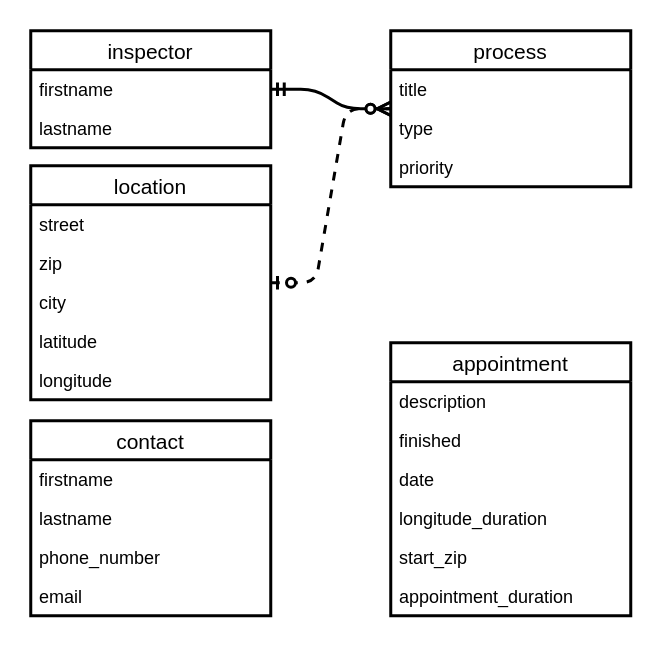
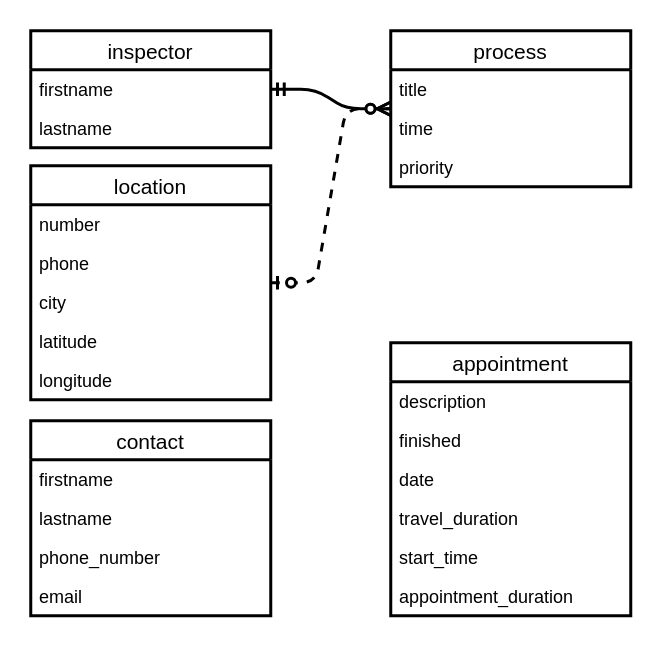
  <mxCell id="0" />
  <mxCell id="1" parent="0" />
  <mxCell id="2" value="inspector" style="swimlane;fontStyle=0;childLayout=stackLayout;horizontal=1;startSize=26;horizontalStack=0;resizeParent=1;resizeParentMax=0;resizeLast=0;collapsible=1;marginBottom=0;align=center;fontSize=14;strokeColor=#000000;strokeWidth=2;" vertex="1" parent="1"><mxGeometry x="20" y="20" width="160" height="78" as="geometry"><mxRectangle x="-310" y="200" width="90" height="26" as="alternateBounds" /></mxGeometry></mxCell>
  <mxCell id="3" value="firstname" style="text;strokeColor=none;fillColor=none;spacingLeft=4;spacingRight=4;overflow=hidden;rotatable=0;points=[[0,0.5],[1,0.5]];portConstraint=eastwest;fontSize=12;" vertex="1" parent="2"><mxGeometry y="26" width="160" height="26" as="geometry" /></mxCell>
  <mxCell id="4" value="lastname" style="text;strokeColor=none;fillColor=none;spacingLeft=4;spacingRight=4;overflow=hidden;rotatable=0;points=[[0,0.5],[1,0.5]];portConstraint=eastwest;fontSize=12;" vertex="1" parent="2"><mxGeometry y="52" width="160" height="26" as="geometry" /></mxCell>
  <mxCell id="5" value="location" style="swimlane;fontStyle=0;childLayout=stackLayout;horizontal=1;startSize=26;horizontalStack=0;resizeParent=1;resizeParentMax=0;resizeLast=0;collapsible=1;marginBottom=0;align=center;fontSize=14;strokeColor=#000000;strokeWidth=2;" vertex="1" parent="1"><mxGeometry x="20" y="110" width="160" height="156" as="geometry"><mxRectangle x="-310" y="200" width="90" height="26" as="alternateBounds" /></mxGeometry></mxCell>
- <mxCell id="6" value="street" style="text;strokeColor=none;fillColor=none;spacingLeft=4;spacingRight=4;overflow=hidden;rotatable=0;points=[[0,0.5],[1,0.5]];portConstraint=eastwest;fontSize=12;" vertex="1" parent="5"><mxGeometry y="26" width="160" height="26" as="geometry" /></mxCell>
- <mxCell id="7" value="zip" style="text;strokeColor=none;fillColor=none;spacingLeft=4;spacingRight=4;overflow=hidden;rotatable=0;points=[[0,0.5],[1,0.5]];portConstraint=eastwest;fontSize=12;" vertex="1" parent="5"><mxGeometry y="52" width="160" height="26" as="geometry" /></mxCell>
+ <mxCell id="6" value="number" style="text;strokeColor=none;fillColor=none;spacingLeft=4;spacingRight=4;overflow=hidden;rotatable=0;points=[[0,0.5],[1,0.5]];portConstraint=eastwest;fontSize=12;" vertex="1" parent="5"><mxGeometry y="26" width="160" height="26" as="geometry" /></mxCell>
+ <mxCell id="7" value="phone" style="text;strokeColor=none;fillColor=none;spacingLeft=4;spacingRight=4;overflow=hidden;rotatable=0;points=[[0,0.5],[1,0.5]];portConstraint=eastwest;fontSize=12;" vertex="1" parent="5"><mxGeometry y="52" width="160" height="26" as="geometry" /></mxCell>
  <mxCell id="8" value="city" style="text;strokeColor=none;fillColor=none;spacingLeft=4;spacingRight=4;overflow=hidden;rotatable=0;points=[[0,0.5],[1,0.5]];portConstraint=eastwest;fontSize=12;" vertex="1" parent="5"><mxGeometry y="78" width="160" height="26" as="geometry" /></mxCell>
  <mxCell id="9" value="latitude" style="text;strokeColor=none;fillColor=none;spacingLeft=4;spacingRight=4;overflow=hidden;rotatable=0;points=[[0,0.5],[1,0.5]];portConstraint=eastwest;fontSize=12;" vertex="1" parent="5"><mxGeometry y="104" width="160" height="26" as="geometry" /></mxCell>
  <mxCell id="10" value="longitude" style="text;strokeColor=none;fillColor=none;spacingLeft=4;spacingRight=4;overflow=hidden;rotatable=0;points=[[0,0.5],[1,0.5]];portConstraint=eastwest;fontSize=12;" vertex="1" parent="5"><mxGeometry y="130" width="160" height="26" as="geometry" /></mxCell>
  <mxCell id="11" value="contact" style="swimlane;fontStyle=0;childLayout=stackLayout;horizontal=1;startSize=26;horizontalStack=0;resizeParent=1;resizeParentMax=0;resizeLast=0;collapsible=1;marginBottom=0;align=center;fontSize=14;strokeColor=#000000;strokeWidth=2;" vertex="1" parent="1"><mxGeometry x="20" y="280" width="160" height="130" as="geometry"><mxRectangle x="-310" y="200" width="90" height="26" as="alternateBounds" /></mxGeometry></mxCell>
  <mxCell id="12" value="firstname" style="text;strokeColor=none;fillColor=none;spacingLeft=4;spacingRight=4;overflow=hidden;rotatable=0;points=[[0,0.5],[1,0.5]];portConstraint=eastwest;fontSize=12;" vertex="1" parent="11"><mxGeometry y="26" width="160" height="26" as="geometry" /></mxCell>
  <mxCell id="13" value="lastname" style="text;strokeColor=none;fillColor=none;spacingLeft=4;spacingRight=4;overflow=hidden;rotatable=0;points=[[0,0.5],[1,0.5]];portConstraint=eastwest;fontSize=12;" vertex="1" parent="11"><mxGeometry y="52" width="160" height="26" as="geometry" /></mxCell>
  <mxCell id="14" value="phone_number" style="text;strokeColor=none;fillColor=none;spacingLeft=4;spacingRight=4;overflow=hidden;rotatable=0;points=[[0,0.5],[1,0.5]];portConstraint=eastwest;fontSize=12;" vertex="1" parent="11"><mxGeometry y="78" width="160" height="26" as="geometry" /></mxCell>
  <mxCell id="15" value="email" style="text;strokeColor=none;fillColor=none;spacingLeft=4;spacingRight=4;overflow=hidden;rotatable=0;points=[[0,0.5],[1,0.5]];portConstraint=eastwest;fontSize=12;" vertex="1" parent="11"><mxGeometry y="104" width="160" height="26" as="geometry" /></mxCell>
  <mxCell id="16" value="process" style="swimlane;fontStyle=0;childLayout=stackLayout;horizontal=1;startSize=26;horizontalStack=0;resizeParent=1;resizeParentMax=0;resizeLast=0;collapsible=1;marginBottom=0;align=center;fontSize=14;strokeColor=#000000;strokeWidth=2;" vertex="1" parent="1"><mxGeometry x="260" y="20" width="160" height="104" as="geometry"><mxRectangle x="-310" y="200" width="90" height="26" as="alternateBounds" /></mxGeometry></mxCell>
  <mxCell id="17" value="title" style="text;strokeColor=none;fillColor=none;spacingLeft=4;spacingRight=4;overflow=hidden;rotatable=0;points=[[0,0.5],[1,0.5]];portConstraint=eastwest;fontSize=12;" vertex="1" parent="16"><mxGeometry y="26" width="160" height="26" as="geometry" /></mxCell>
- <mxCell id="18" value="type" style="text;strokeColor=none;fillColor=none;spacingLeft=4;spacingRight=4;overflow=hidden;rotatable=0;points=[[0,0.5],[1,0.5]];portConstraint=eastwest;fontSize=12;" vertex="1" parent="16"><mxGeometry y="52" width="160" height="26" as="geometry" /></mxCell>
+ <mxCell id="18" value="time" style="text;strokeColor=none;fillColor=none;spacingLeft=4;spacingRight=4;overflow=hidden;rotatable=0;points=[[0,0.5],[1,0.5]];portConstraint=eastwest;fontSize=12;" vertex="1" parent="16"><mxGeometry y="52" width="160" height="26" as="geometry" /></mxCell>
  <mxCell id="19" value="priority" style="text;strokeColor=none;fillColor=none;spacingLeft=4;spacingRight=4;overflow=hidden;rotatable=0;points=[[0,0.5],[1,0.5]];portConstraint=eastwest;fontSize=12;" vertex="1" parent="16"><mxGeometry y="78" width="160" height="26" as="geometry" /></mxCell>
  <mxCell id="20" value="appointment" style="swimlane;fontStyle=0;childLayout=stackLayout;horizontal=1;startSize=26;horizontalStack=0;resizeParent=1;resizeParentMax=0;resizeLast=0;collapsible=1;marginBottom=0;align=center;fontSize=14;strokeColor=#000000;strokeWidth=2;" vertex="1" parent="1"><mxGeometry x="260" y="228" width="160" height="182" as="geometry"><mxRectangle x="-310" y="200" width="90" height="26" as="alternateBounds" /></mxGeometry></mxCell>
  <mxCell id="21" value="description" style="text;strokeColor=none;fillColor=none;spacingLeft=4;spacingRight=4;overflow=hidden;rotatable=0;points=[[0,0.5],[1,0.5]];portConstraint=eastwest;fontSize=12;" vertex="1" parent="20"><mxGeometry y="26" width="160" height="26" as="geometry" /></mxCell>
  <mxCell id="22" value="finished" style="text;strokeColor=none;fillColor=none;spacingLeft=4;spacingRight=4;overflow=hidden;rotatable=0;points=[[0,0.5],[1,0.5]];portConstraint=eastwest;fontSize=12;" vertex="1" parent="20"><mxGeometry y="52" width="160" height="26" as="geometry" /></mxCell>
  <mxCell id="23" value="date" style="text;strokeColor=none;fillColor=none;spacingLeft=4;spacingRight=4;overflow=hidden;rotatable=0;points=[[0,0.5],[1,0.5]];portConstraint=eastwest;fontSize=12;" vertex="1" parent="20"><mxGeometry y="78" width="160" height="26" as="geometry" /></mxCell>
- <mxCell id="24" value="longitude_duration" style="text;strokeColor=none;fillColor=none;spacingLeft=4;spacingRight=4;overflow=hidden;rotatable=0;points=[[0,0.5],[1,0.5]];portConstraint=eastwest;fontSize=12;" vertex="1" parent="20"><mxGeometry y="104" width="160" height="26" as="geometry" /></mxCell>
- <mxCell id="25" value="start_zip" style="text;strokeColor=none;fillColor=none;spacingLeft=4;spacingRight=4;overflow=hidden;rotatable=0;points=[[0,0.5],[1,0.5]];portConstraint=eastwest;fontSize=12;" vertex="1" parent="20"><mxGeometry y="130" width="160" height="26" as="geometry" /></mxCell>
+ <mxCell id="24" value="travel_duration" style="text;strokeColor=none;fillColor=none;spacingLeft=4;spacingRight=4;overflow=hidden;rotatable=0;points=[[0,0.5],[1,0.5]];portConstraint=eastwest;fontSize=12;" vertex="1" parent="20"><mxGeometry y="104" width="160" height="26" as="geometry" /></mxCell>
+ <mxCell id="25" value="start_time" style="text;strokeColor=none;fillColor=none;spacingLeft=4;spacingRight=4;overflow=hidden;rotatable=0;points=[[0,0.5],[1,0.5]];portConstraint=eastwest;fontSize=12;" vertex="1" parent="20"><mxGeometry y="130" width="160" height="26" as="geometry" /></mxCell>
  <mxCell id="26" value="appointment_duration" style="text;strokeColor=none;fillColor=none;spacingLeft=4;spacingRight=4;overflow=hidden;rotatable=0;points=[[0,0.5],[1,0.5]];portConstraint=eastwest;fontSize=12;" vertex="1" parent="20"><mxGeometry y="156" width="160" height="26" as="geometry" /></mxCell>
  <mxCell id="27" value="" style="edgeStyle=entityRelationEdgeStyle;fontSize=12;html=1;endArrow=ERzeroToMany;startArrow=ERmandOne;exitX=1;exitY=0.5;exitDx=0;exitDy=0;strokeWidth=2;" edge="1" parent="1" source="3" target="16"><mxGeometry width="100" height="100" relative="1" as="geometry"><mxPoint x="180" y="60" as="sourcePoint" /><mxPoint x="240" y="114" as="targetPoint" /></mxGeometry></mxCell>
  <mxCell id="28" value="" style="edgeStyle=entityRelationEdgeStyle;fontSize=12;html=1;endArrow=ERzeroToMany;startArrow=ERzeroToOne;strokeWidth=2;dashed=1;" edge="1" parent="1" source="5" target="16"><mxGeometry width="100" height="100" relative="1" as="geometry"><mxPoint x="720" y="272" as="sourcePoint" /><mxPoint x="780" y="147" as="targetPoint" /></mxGeometry></mxCell>
